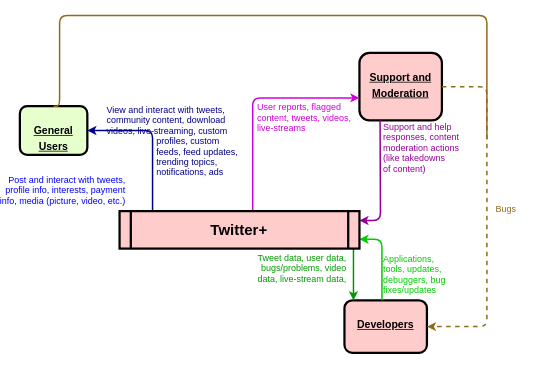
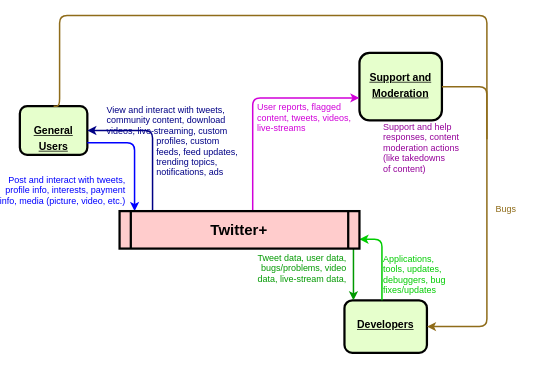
  <mxCell id="0" />
  <mxCell id="1" parent="0" />
  <mxCell id="2" value="&lt;p style=&quot;margin: 4px 0px 0px; text-align: center; text-decoration: underline; font-size: 14px;&quot;&gt;&lt;span style=&quot;background-color: initial;&quot;&gt;&lt;font style=&quot;font-size: 14px;&quot;&gt;&lt;br&gt;&lt;/font&gt;&lt;/span&gt;&lt;/p&gt;&lt;p style=&quot;margin: 4px 0px 0px; text-align: center; text-decoration: underline; font-size: 14px;&quot;&gt;&lt;span style=&quot;background-color: initial;&quot;&gt;&lt;font style=&quot;font-size: 14px;&quot;&gt;General&lt;/font&gt;&lt;/span&gt;&lt;/p&gt;&lt;p style=&quot;margin: 4px 0px 0px; text-align: center; text-decoration: underline; font-size: 14px;&quot;&gt;&lt;span style=&quot;background-color: initial;&quot;&gt;&lt;font style=&quot;font-size: 14px;&quot;&gt;Users&lt;/font&gt;&lt;/span&gt;&lt;br&gt;&lt;/p&gt;" style="verticalAlign=middle;align=center;overflow=fill;fontSize=12;fontFamily=Helvetica;html=1;rounded=1;fontStyle=1;strokeWidth=3;fillColor=#E6FFCC" parent="1" vertex="1"><mxGeometry x="20" y="141" width="90" height="65" as="geometry" /></mxCell>
- <mxCell id="3" value="&lt;p style=&quot;margin: 4px 0px 0px; text-align: center; text-decoration: underline; font-size: 14px;&quot;&gt;&lt;font style=&quot;font-size: 14px;&quot;&gt;&lt;br&gt;&lt;/font&gt;&lt;/p&gt;&lt;p style=&quot;margin: 4px 0px 0px; text-align: center; text-decoration: underline; font-size: 14px;&quot;&gt;&lt;font style=&quot;font-size: 14px;&quot;&gt;Support and&lt;/font&gt;&lt;/p&gt;&lt;p style=&quot;margin: 4px 0px 0px; text-align: center; text-decoration: underline; font-size: 14px;&quot;&gt;&lt;font style=&quot;font-size: 14px;&quot;&gt;Moderation&lt;/font&gt;&lt;/p&gt;" style="verticalAlign=middle;align=center;overflow=fill;fontSize=12;fontFamily=Helvetica;html=1;rounded=1;fontStyle=1;strokeWidth=3;fillColor=#ffcccc;" parent="1" vertex="1"><mxGeometry x="473" y="70" width="110" height="90" as="geometry" /></mxCell>
- <mxCell id="4" value="&lt;p style=&quot;margin: 0px; margin-top: 4px; text-align: center; text-decoration: underline;&quot;&gt;&lt;font style=&quot;font-size: 14px;&quot;&gt;&lt;br&gt;&lt;/font&gt;&lt;/p&gt;&lt;p style=&quot;margin: 0px; margin-top: 4px; text-align: center; text-decoration: underline;&quot;&gt;&lt;font style=&quot;font-size: 14px;&quot;&gt;Developers&lt;/font&gt;&lt;/p&gt;" style="verticalAlign=middle;align=center;overflow=fill;fontSize=12;fontFamily=Helvetica;html=1;rounded=1;fontStyle=1;strokeWidth=3;fillColor=#ffcccc;" parent="1" vertex="1"><mxGeometry x="453" y="400" width="110" height="70" as="geometry" /></mxCell>
+ <mxCell id="3" value="&lt;p style=&quot;margin: 4px 0px 0px; text-align: center; text-decoration: underline; font-size: 14px;&quot;&gt;&lt;font style=&quot;font-size: 14px;&quot;&gt;&lt;br&gt;&lt;/font&gt;&lt;/p&gt;&lt;p style=&quot;margin: 4px 0px 0px; text-align: center; text-decoration: underline; font-size: 14px;&quot;&gt;&lt;font style=&quot;font-size: 14px;&quot;&gt;Support and&lt;/font&gt;&lt;/p&gt;&lt;p style=&quot;margin: 4px 0px 0px; text-align: center; text-decoration: underline; font-size: 14px;&quot;&gt;&lt;font style=&quot;font-size: 14px;&quot;&gt;Moderation&lt;/font&gt;&lt;/p&gt;" style="verticalAlign=middle;align=center;overflow=fill;fontSize=12;fontFamily=Helvetica;html=1;rounded=1;fontStyle=1;strokeWidth=3;fillColor=#E6FFCC" parent="1" vertex="1"><mxGeometry x="473" y="70" width="110" height="90" as="geometry" /></mxCell>
+ <mxCell id="4" value="&lt;p style=&quot;margin: 0px; margin-top: 4px; text-align: center; text-decoration: underline;&quot;&gt;&lt;font style=&quot;font-size: 14px;&quot;&gt;&lt;br&gt;&lt;/font&gt;&lt;/p&gt;&lt;p style=&quot;margin: 0px; margin-top: 4px; text-align: center; text-decoration: underline;&quot;&gt;&lt;font style=&quot;font-size: 14px;&quot;&gt;Developers&lt;/font&gt;&lt;/p&gt;" style="verticalAlign=middle;align=center;overflow=fill;fontSize=12;fontFamily=Helvetica;html=1;rounded=1;fontStyle=1;strokeWidth=3;fillColor=#E6FFCC" parent="1" vertex="1"><mxGeometry x="453" y="400" width="110" height="70" as="geometry" /></mxCell>
  <mxCell id="5" value="Post and interact with tweets,&#10;profile info, interests, payment&#10;info, media (picture, video, etc.)" style="text;spacingTop=-5;align=right;fontColor=#0000FF;" parent="1" vertex="1"><mxGeometry x="33" y="231" width="130" height="49" as="geometry" /></mxCell>
+ <mxCell id="6" value="" style="edgeStyle=elbowEdgeStyle;elbow=horizontal;strokeColor=#0000FF;strokeWidth=2;entryX=0.064;entryY=0.001;entryDx=0;entryDy=0;entryPerimeter=0;exitX=1;exitY=0.75;exitDx=0;exitDy=0;" parent="1" source="2" target="18" edge="1"><mxGeometry width="100" height="100" relative="1" as="geometry"><mxPoint x="153" y="200" as="sourcePoint" /><mxPoint x="173" y="281" as="targetPoint" /><Array as="points"><mxPoint x="173" y="210" /><mxPoint x="153" y="269" /><mxPoint x="173" y="259" /></Array></mxGeometry></mxCell>
  <mxCell id="7" value="" style="edgeStyle=elbowEdgeStyle;elbow=horizontal;strokeColor=#000085;strokeWidth=2;exitX=1;exitY=0.5;exitDx=0;exitDy=0;entryX=1;entryY=0.5;entryDx=0;entryDy=0;" parent="1" target="2" edge="1"><mxGeometry width="100" height="100" relative="1" as="geometry"><mxPoint x="197" y="281" as="sourcePoint" /><mxPoint x="136" y="186" as="targetPoint" /><Array as="points"><mxPoint x="197" y="230" /><mxPoint x="197" y="186" /></Array></mxGeometry></mxCell>
  <mxCell id="8" value="View and interact with tweets,&#10;community content, download&#10;videos, live-streaming, custom&#10;                    profiles, custom&#10;                    feeds, feed updates,&#10;                    trending topics,&#10;                    notifications, ads" style="text;spacingTop=-5;align=left;fontColor=#000085;" parent="1" vertex="1"><mxGeometry x="134" y="137" width="160" height="84" as="geometry" /></mxCell>
  <mxCell id="9" value="Tweet data, user data,&#10;bugs/problems, video&#10;data, live-stream data,&#10;" style="text;spacingTop=-5;align=right;fontColor=#009900;" parent="1" vertex="1"><mxGeometry x="328" y="335" width="130" height="45" as="geometry" /></mxCell>
  <mxCell id="10" value="Applications,&#10;tools, updates,&#10;debuggers, bug&#10;fixes/updates" style="text;spacingTop=-5;align=left;fontColor=#00CC00;" parent="1" vertex="1"><mxGeometry x="503" y="336" width="80" height="44" as="geometry" /></mxCell>
- <mxCell id="11" value="" style="edgeStyle=elbowEdgeStyle;elbow=horizontal;strokeColor=#940099;strokeWidth=2;entryX=1;entryY=0.25;entryDx=0;entryDy=0;exitX=0.25;exitY=1;exitDx=0;exitDy=0;" parent="1" source="3" target="18" edge="1"><mxGeometry width="100" height="100" relative="1" as="geometry"><mxPoint x="501" y="221" as="sourcePoint" /><mxPoint x="491" y="293.5" as="targetPoint" /><Array as="points"><mxPoint x="501" y="250" /></Array></mxGeometry></mxCell>
  <mxCell id="12" value="" style="edgeStyle=segmentEdgeStyle;strokeColor=#D100D9;strokeWidth=2;exitX=0.555;exitY=0.003;exitDx=0;exitDy=0;exitPerimeter=0;" parent="1" source="18" edge="1"><mxGeometry width="100" height="100" relative="1" as="geometry"><mxPoint x="330.78" y="264.36" as="sourcePoint" /><mxPoint x="473" y="130" as="targetPoint" /><Array as="points"><mxPoint x="331" y="130" /></Array></mxGeometry></mxCell>
  <mxCell id="13" value="User reports, flagged&#10;content, tweets, videos,&#10;live-streams" style="text;spacingTop=-5;align=left;fontColor=#D100D9;" parent="1" vertex="1"><mxGeometry x="335" y="134" width="128" height="136" as="geometry" /></mxCell>
  <mxCell id="14" value="Support and help&#10;responses, content&#10;moderation actions&#10;(like takedowns&#10;of content)" style="text;spacingTop=-5;align=left;fontColor=#940099;" parent="1" vertex="1"><mxGeometry x="503" y="160" width="90" height="130" as="geometry" /></mxCell>
  <mxCell id="15" value="" style="edgeStyle=elbowEdgeStyle;elbow=horizontal;strokeColor=#00CC00;strokeWidth=2;entryX=1;entryY=0.75;entryDx=0;entryDy=0;" parent="1" target="18" edge="1"><mxGeometry width="100" height="100" relative="1" as="geometry"><mxPoint x="503" y="400" as="sourcePoint" /><mxPoint x="512" y="318.5" as="targetPoint" /><Array as="points"><mxPoint x="503" y="320" /></Array></mxGeometry></mxCell>
  <mxCell id="16" value="" style="edgeStyle=elbowEdgeStyle;elbow=horizontal;strokeColor=#009900;strokeWidth=2" parent="1" edge="1"><mxGeometry width="100" height="100" relative="1" as="geometry"><mxPoint x="465" y="331" as="sourcePoint" /><mxPoint x="465" y="400" as="targetPoint" /><Array as="points"><mxPoint x="465" y="370" /></Array></mxGeometry></mxCell>
  <mxCell id="17" style="edgeStyle=orthogonalEdgeStyle;rounded=0;orthogonalLoop=1;jettySize=auto;html=1;exitX=0.5;exitY=1;exitDx=0;exitDy=0;" parent="1" source="8" target="8" edge="1"><mxGeometry relative="1" as="geometry" /></mxCell>
  <mxCell id="18" value="Twitter+" style="shape=process;whiteSpace=wrap;align=center;verticalAlign=middle;size=0.048;fontStyle=1;strokeWidth=3;fillColor=#FFCCCC;fontSize=20;" parent="1" vertex="1"><mxGeometry x="153" y="281" width="320" height="50" as="geometry" /></mxCell>
- <mxCell id="19" value="" style="edgeStyle=elbowEdgeStyle;elbow=horizontal;strokeColor=#8F6C1A;strokeWidth=2;entryX=1;entryY=0.5;entryDx=0;entryDy=0;exitX=1;exitY=0.5;exitDx=0;exitDy=0;startArrow=none;startFill=0;dashed=1;" parent="1" source="3" target="4" edge="1"><mxGeometry width="100" height="100" relative="1" as="geometry"><mxPoint x="671" y="320" as="sourcePoint" /><mxPoint x="643" y="454" as="targetPoint" /><Array as="points"><mxPoint x="643" y="270" /></Array></mxGeometry></mxCell>
+ <mxCell id="19" value="" style="edgeStyle=elbowEdgeStyle;elbow=horizontal;strokeColor=#8F6C1A;strokeWidth=2;entryX=1;entryY=0.5;entryDx=0;entryDy=0;exitX=1;exitY=0.5;exitDx=0;exitDy=0;startArrow=none;startFill=0;" parent="1" source="3" target="4" edge="1"><mxGeometry width="100" height="100" relative="1" as="geometry"><mxPoint x="671" y="320" as="sourcePoint" /><mxPoint x="643" y="454" as="targetPoint" /><Array as="points"><mxPoint x="643" y="270" /></Array></mxGeometry></mxCell>
  <mxCell id="20" value="Bugs" style="text;spacingTop=-5;align=left;fontColor=#8F6C1A;" parent="1" vertex="1"><mxGeometry x="653" y="270" width="30" height="25" as="geometry" /></mxCell>
  <mxCell id="21" value="" style="edgeStyle=orthogonalEdgeStyle;elbow=horizontal;strokeColor=#8F6C1A;strokeWidth=2;startArrow=none;startFill=0;exitX=0.5;exitY=0;exitDx=0;exitDy=0;endArrow=none;endFill=0;" parent="1" source="2" edge="1"><mxGeometry width="100" height="100" relative="1" as="geometry"><mxPoint x="83" y="100" as="sourcePoint" /><mxPoint x="643" y="185" as="targetPoint" /><Array as="points"><mxPoint x="73" y="141" /><mxPoint x="73" y="20" /><mxPoint x="643" y="20" /><mxPoint x="643" y="185" /></Array></mxGeometry></mxCell>
